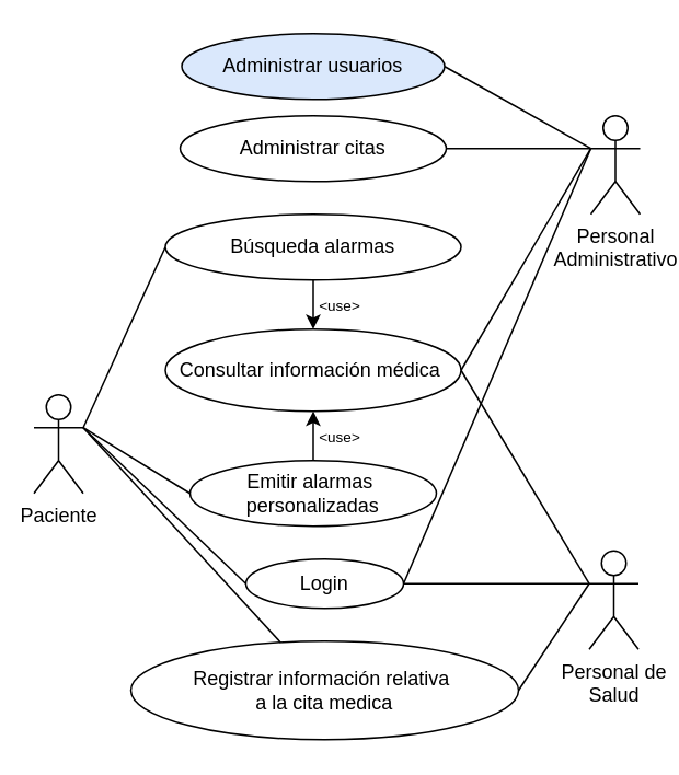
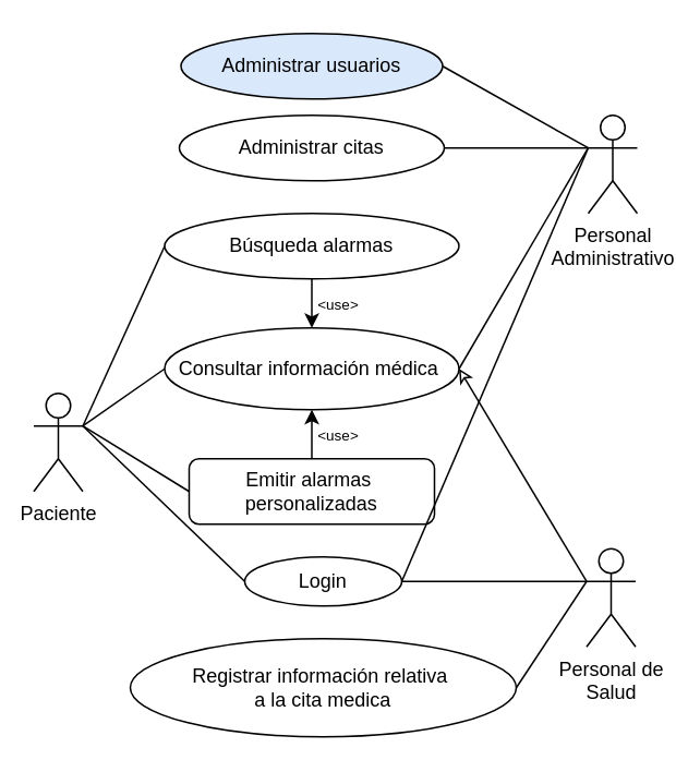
  <mxCell id="0" />
  <mxCell id="1" parent="0" />
  <mxCell id="2" style="rounded=0;orthogonalLoop=1;jettySize=auto;html=1;exitX=1;exitY=0.333;exitDx=0;exitDy=0;exitPerimeter=0;entryX=0;entryY=0.5;entryDx=0;entryDy=0;endArrow=none;endFill=0;" edge="1" parent="1" source="6" target="12"><mxGeometry relative="1" as="geometry" /></mxCell>
- <mxCell id="3" style="rounded=0;orthogonalLoop=1;jettySize=auto;html=1;exitX=1;exitY=0.333;exitDx=0;exitDy=0;exitPerimeter=0;strokeColor=default;endArrow=none;endFill=0;" edge="1" parent="1" source="6" target="26"><mxGeometry relative="1" as="geometry" /></mxCell>
+ <mxCell id="3" style="rounded=0;orthogonalLoop=1;jettySize=auto;html=1;exitX=1;exitY=0.333;exitDx=0;exitDy=0;exitPerimeter=0;entryX=0;entryY=0.5;entryDx=0;entryDy=0;strokeColor=default;endArrow=none;endFill=0;" edge="1" parent="1" source="6" target="13"><mxGeometry relative="1" as="geometry" /></mxCell>
  <mxCell id="4" style="rounded=0;orthogonalLoop=1;jettySize=auto;html=1;exitX=1;exitY=0.333;exitDx=0;exitDy=0;exitPerimeter=0;entryX=0;entryY=0.5;entryDx=0;entryDy=0;endArrow=none;endFill=0;" edge="1" parent="1" source="6" target="16"><mxGeometry relative="1" as="geometry" /></mxCell>
  <mxCell id="5" style="rounded=0;orthogonalLoop=1;jettySize=auto;html=1;exitX=1;exitY=0.333;exitDx=0;exitDy=0;exitPerimeter=0;entryX=0;entryY=0.5;entryDx=0;entryDy=0;endArrow=none;endFill=0;" edge="1" parent="1" source="6" target="24"><mxGeometry relative="1" as="geometry" /></mxCell>
  <mxCell id="6" value="Paciente&lt;div&gt;&lt;br&gt;&lt;/div&gt;" style="shape=umlActor;verticalLabelPosition=bottom;verticalAlign=top;html=1;outlineConnect=0;" vertex="1" parent="1"><mxGeometry x="20" y="240" width="30" height="60" as="geometry" /></mxCell>
- <mxCell id="7" style="rounded=0;orthogonalLoop=1;jettySize=auto;html=1;exitX=0;exitY=0.333;exitDx=0;exitDy=0;exitPerimeter=0;entryX=1;entryY=0.5;entryDx=0;entryDy=0;endArrow=none;endFill=0;" edge="1" parent="1" source="10" target="13"><mxGeometry relative="1" as="geometry" /></mxCell>
+ <mxCell id="7" style="rounded=0;orthogonalLoop=1;jettySize=auto;html=1;exitX=0;exitY=0.333;exitDx=0;exitDy=0;exitPerimeter=0;entryX=1;entryY=0.5;entryDx=0;entryDy=0;endArrow=classic;endFill=0;" edge="1" parent="1" source="10" target="13"><mxGeometry relative="1" as="geometry" /></mxCell>
  <mxCell id="8" style="rounded=0;orthogonalLoop=1;jettySize=auto;html=1;exitX=0;exitY=0.333;exitDx=0;exitDy=0;exitPerimeter=0;entryX=1;entryY=0.5;entryDx=0;entryDy=0;endArrow=none;endFill=0;" edge="1" parent="1" source="10" target="24"><mxGeometry relative="1" as="geometry" /></mxCell>
  <mxCell id="9" style="rounded=0;orthogonalLoop=1;jettySize=auto;html=1;exitX=0;exitY=0.333;exitDx=0;exitDy=0;exitPerimeter=0;entryX=1;entryY=0.5;entryDx=0;entryDy=0;endArrow=none;endFill=0;" edge="1" parent="1" source="10" target="26"><mxGeometry relative="1" as="geometry" /></mxCell>
  <mxCell id="10" value="Personal de&lt;div&gt;Salud&lt;/div&gt;&lt;div&gt;&lt;br&gt;&lt;/div&gt;" style="shape=umlActor;verticalLabelPosition=bottom;verticalAlign=top;html=1;outlineConnect=0;" vertex="1" parent="1"><mxGeometry x="358" y="335" width="30" height="60" as="geometry" /></mxCell>
  <mxCell id="11" style="edgeStyle=orthogonalEdgeStyle;rounded=0;orthogonalLoop=1;jettySize=auto;html=1;" edge="1" parent="1" source="12" target="13"><mxGeometry relative="1" as="geometry" /></mxCell>
  <mxCell id="12" value="Búsqueda alarmas" style="ellipse;whiteSpace=wrap;html=1;" vertex="1" parent="1"><mxGeometry x="100" y="130" width="180" height="40" as="geometry" /></mxCell>
  <mxCell id="13" value="Consultar información médica&amp;nbsp;" style="ellipse;whiteSpace=wrap;html=1;" vertex="1" parent="1"><mxGeometry x="100" y="200" width="180" height="50" as="geometry" /></mxCell>
  <mxCell id="14" value="&lt;font style=&quot;font-size: 9px;&quot;&gt;&amp;lt;use&amp;gt;&lt;/font&gt;" style="text;html=1;align=center;verticalAlign=middle;resizable=0;points=[];autosize=1;strokeColor=none;fillColor=none;" vertex="1" parent="1"><mxGeometry x="181" y="170" width="50" height="30" as="geometry" /></mxCell>
  <mxCell id="15" style="edgeStyle=orthogonalEdgeStyle;rounded=0;orthogonalLoop=1;jettySize=auto;html=1;entryX=0.5;entryY=1;entryDx=0;entryDy=0;" edge="1" parent="1" source="16" target="13"><mxGeometry relative="1" as="geometry" /></mxCell>
- <mxCell id="16" value="&lt;font style=&quot;font-size: 12px;&quot;&gt;Emitir alarmas&amp;nbsp;&lt;/font&gt;&lt;div&gt;&lt;font style=&quot;font-size: 12px;&quot;&gt;personalizadas&lt;/font&gt;&lt;/div&gt;" style="ellipse;whiteSpace=wrap;html=1;" vertex="1" parent="1"><mxGeometry x="115" y="280" width="150" height="40" as="geometry" /></mxCell>
+ <mxCell id="16" value="&lt;font style=&quot;font-size: 12px;&quot;&gt;Emitir alarmas&amp;nbsp;&lt;/font&gt;&lt;div&gt;&lt;font style=&quot;font-size: 12px;&quot;&gt;personalizadas&lt;/font&gt;&lt;/div&gt;" style="whiteSpace=wrap;html=1;rounded=1;" vertex="1" parent="1"><mxGeometry x="115" y="280" width="150" height="40" as="geometry" /></mxCell>
  <mxCell id="17" value="&lt;span style=&quot;font-size: 9px;&quot;&gt;&amp;lt;use&amp;gt;&lt;/span&gt;" style="text;html=1;align=center;verticalAlign=middle;resizable=0;points=[];autosize=1;strokeColor=none;fillColor=none;" vertex="1" parent="1"><mxGeometry x="181" y="250" width="50" height="30" as="geometry" /></mxCell>
  <mxCell id="18" style="rounded=0;orthogonalLoop=1;jettySize=auto;html=1;entryX=1;entryY=0.5;entryDx=0;entryDy=0;endArrow=none;endFill=0;exitX=0;exitY=0.333;exitDx=0;exitDy=0;exitPerimeter=0;" edge="1" parent="1" source="22" target="23"><mxGeometry relative="1" as="geometry" /></mxCell>
  <mxCell id="19" style="rounded=0;orthogonalLoop=1;jettySize=auto;html=1;exitX=0;exitY=0.333;exitDx=0;exitDy=0;exitPerimeter=0;entryX=1;entryY=0.5;entryDx=0;entryDy=0;endArrow=none;endFill=0;" edge="1" parent="1" source="22" target="25"><mxGeometry relative="1" as="geometry" /></mxCell>
  <mxCell id="20" style="rounded=0;orthogonalLoop=1;jettySize=auto;html=1;exitX=0;exitY=0.333;exitDx=0;exitDy=0;exitPerimeter=0;entryX=1;entryY=0.5;entryDx=0;entryDy=0;endArrow=none;endFill=0;" edge="1" parent="1" source="22" target="13"><mxGeometry relative="1" as="geometry" /></mxCell>
  <mxCell id="21" style="rounded=0;orthogonalLoop=1;jettySize=auto;html=1;exitX=0;exitY=0.333;exitDx=0;exitDy=0;exitPerimeter=0;entryX=1;entryY=0.5;entryDx=0;entryDy=0;endArrow=none;endFill=0;" edge="1" parent="1" source="22" target="24"><mxGeometry relative="1" as="geometry" /></mxCell>
  <mxCell id="22" value="Personal&lt;div&gt;Administrativo&lt;/div&gt;&lt;div&gt;&lt;br&gt;&lt;/div&gt;" style="shape=umlActor;verticalLabelPosition=bottom;verticalAlign=top;html=1;outlineConnect=0;" vertex="1" parent="1"><mxGeometry x="359" y="70" width="30" height="60" as="geometry" /></mxCell>
  <mxCell id="23" value="Administrar&lt;span style=&quot;background-color: initial;&quot;&gt;&amp;nbsp;usuarios&lt;/span&gt;" style="ellipse;whiteSpace=wrap;html=1;fillColor=#dae8fc;" vertex="1" parent="1"><mxGeometry x="110" y="20" width="160" height="40" as="geometry" /></mxCell>
  <mxCell id="24" value="Login" style="ellipse;whiteSpace=wrap;html=1;" vertex="1" parent="1"><mxGeometry x="149" y="340" width="96" height="30" as="geometry" /></mxCell>
  <mxCell id="25" value="Administrar&lt;span style=&quot;background-color: initial;&quot;&gt;&amp;nbsp;citas&lt;/span&gt;" style="ellipse;whiteSpace=wrap;html=1;" vertex="1" parent="1"><mxGeometry x="109" y="70" width="162" height="40" as="geometry" /></mxCell>
  <mxCell id="26" value="Registrar información relativa&amp;nbsp;&lt;div&gt;a la cita medica&lt;/div&gt;" style="ellipse;whiteSpace=wrap;html=1;" vertex="1" parent="1"><mxGeometry x="79" y="390" width="236" height="60" as="geometry" /></mxCell>
